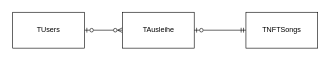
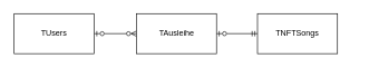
  <mxCell id="0" />
  <mxCell id="1" parent="0" />
  <mxCell id="2" style="rounded=1;orthogonalLoop=1;jettySize=auto;html=1;exitX=1;exitY=0.5;exitDx=0;exitDy=0;entryX=0;entryY=0.5;entryDx=0;entryDy=0;endArrow=ERzeroToMany;endFill=0;startArrow=ERzeroToOne;startFill=0;" edge="1" parent="1" source="3" target="4"><mxGeometry relative="1" as="geometry" /></mxCell>
  <mxCell id="3" value="TUsers" style="rounded=0;whiteSpace=wrap;html=1;" vertex="1" parent="1"><mxGeometry x="20" y="20" width="120" height="60" as="geometry" /></mxCell>
  <mxCell id="4" value="TAusleihe" style="rounded=0;whiteSpace=wrap;html=1;" vertex="1" parent="1"><mxGeometry x="203.5" y="20" width="120" height="60" as="geometry" /></mxCell>
  <mxCell id="5" style="edgeStyle=orthogonalEdgeStyle;rounded=0;orthogonalLoop=1;jettySize=auto;html=1;exitX=0;exitY=0.5;exitDx=0;exitDy=0;endArrow=ERzeroToOne;endFill=0;startArrow=ERmandOne;startFill=0;" edge="1" parent="1" source="6" target="4"><mxGeometry relative="1" as="geometry" /></mxCell>
- <mxCell id="6" value="TNFTSongs" style="rounded=0;whiteSpace=wrap;html=1;" vertex="1" parent="1"><mxGeometry x="410" y="20" width="120" height="60" as="geometry" /></mxCell>
+ <mxCell id="6" value="TNFTSongs" style="rounded=0;whiteSpace=wrap;html=1;" vertex="1" parent="1"><mxGeometry x="385" y="20" width="120" height="60" as="geometry" /></mxCell>
